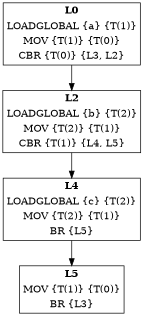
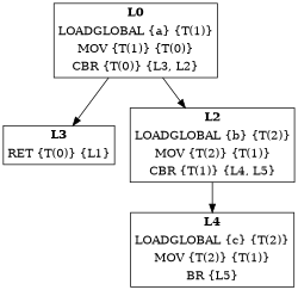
  digraph {
    fontname="DejaVu Serif"
    node [fontname="DejaVu Serif" margin=0 shape=none]
    edge [fontname="DejaVu Serif"]
    n1 [label=<<TABLE BORDER="1" CELLBORDER="0"> <TR><TD><B>L0</B></TD></TR> <TR><TD>LOADGLOBAL {a} {T(1)}</TD></TR> <TR><TD>MOV {T(1)} {T(0)}</TD></TR> <TR><TD>CBR {T(0)} {L3, L2}</TD></TR> </TABLE>>]
+   n2 [label=<<TABLE BORDER="1" CELLBORDER="0"> <TR><TD><B>L3</B></TD></TR> <TR><TD>RET {T(0)} {L1}</TD></TR> </TABLE>>]
    n3 [label=<<TABLE BORDER="1" CELLBORDER="0"> <TR><TD><B>L2</B></TD></TR> <TR><TD>LOADGLOBAL {b} {T(2)}</TD></TR> <TR><TD>MOV {T(2)} {T(1)}</TD></TR> <TR><TD>CBR {T(1)} {L4, L5}</TD></TR> </TABLE>>]
    n4 [label=<<TABLE BORDER="1" CELLBORDER="0"> <TR><TD><B>L4</B></TD></TR> <TR><TD>LOADGLOBAL {c} {T(2)}</TD></TR> <TR><TD>MOV {T(2)} {T(1)}</TD></TR> <TR><TD>BR {L5}</TD></TR> </TABLE>>]
-   n5 [label=<<TABLE BORDER="1" CELLBORDER="0"> <TR><TD><B>L5</B></TD></TR> <TR><TD>MOV {T(1)} {T(0)}</TD></TR> <TR><TD>BR {L3}</TD></TR> </TABLE>>]
+   n1 -> n2
    n1 -> n3
    n3 -> n4
-   n4 -> n5
  }
